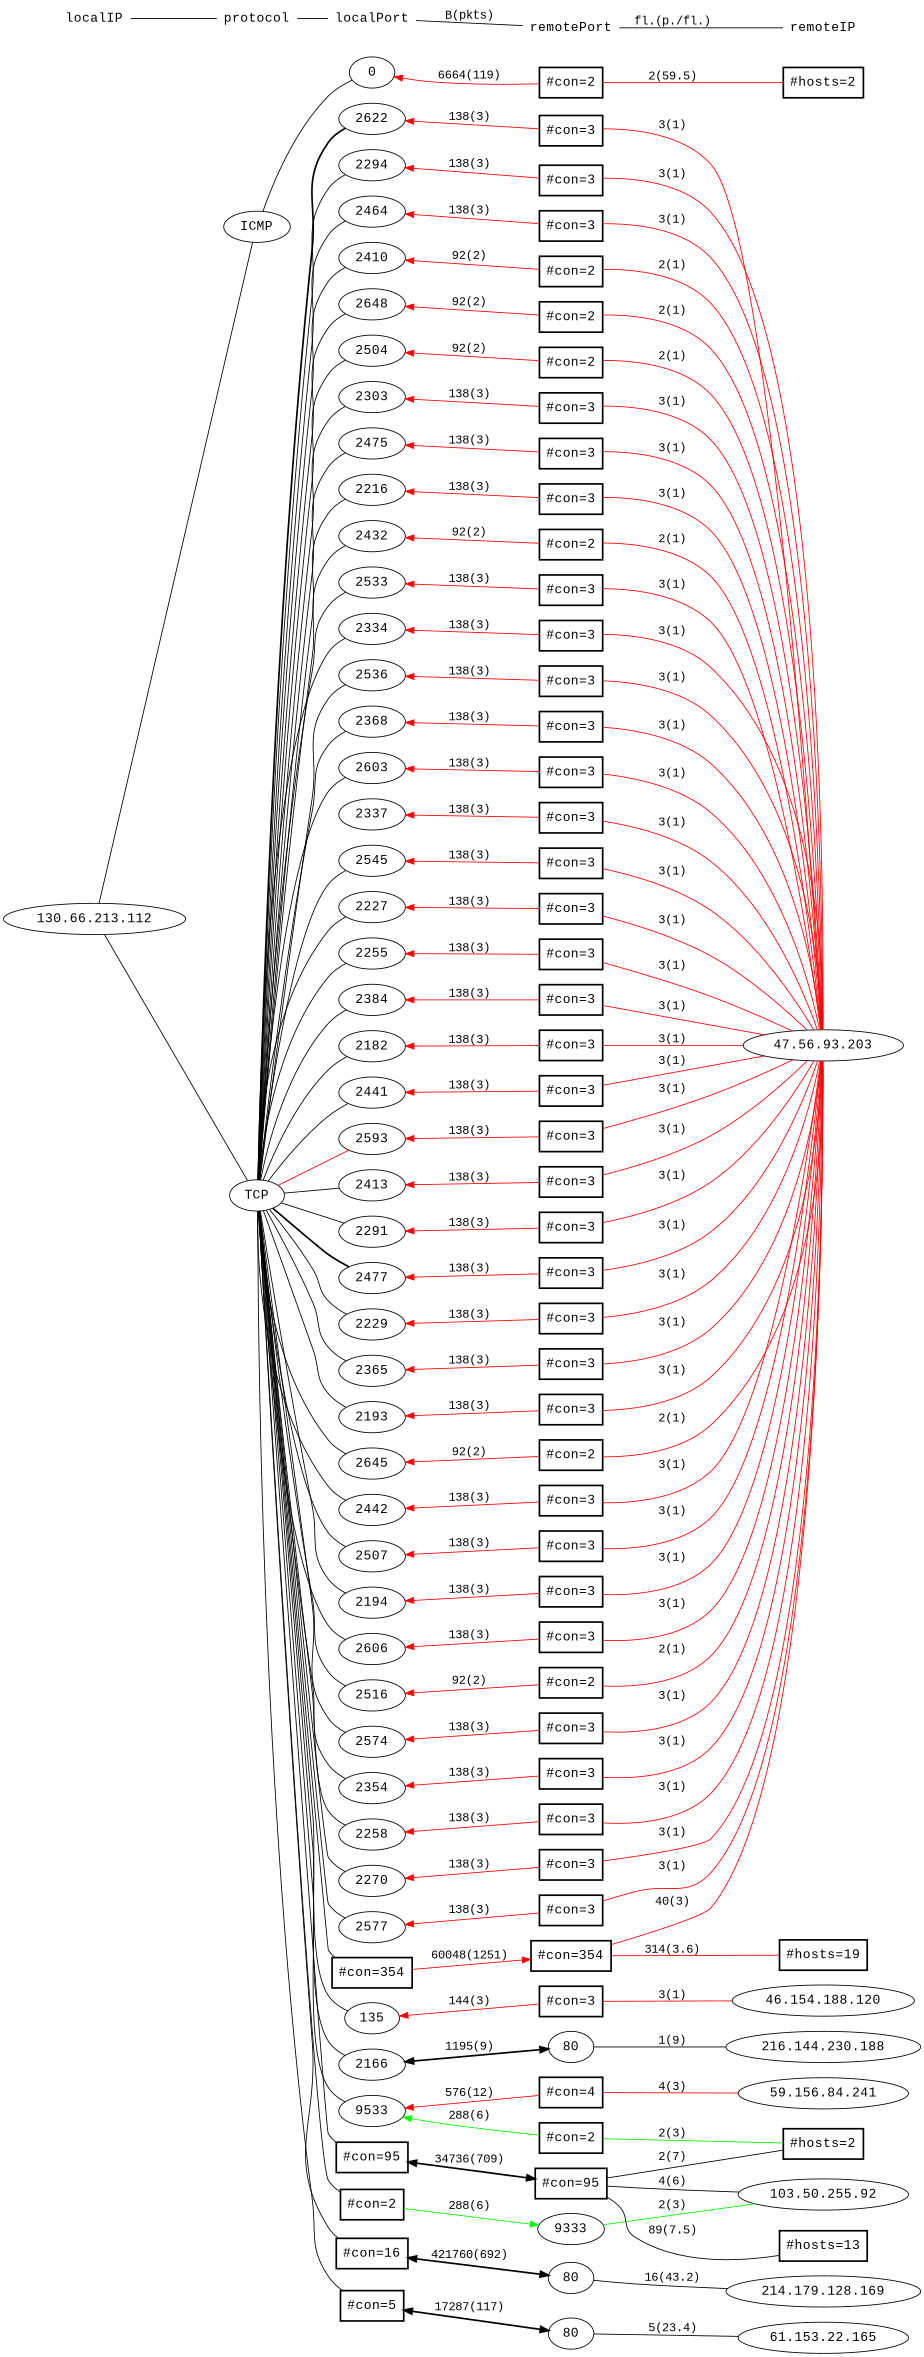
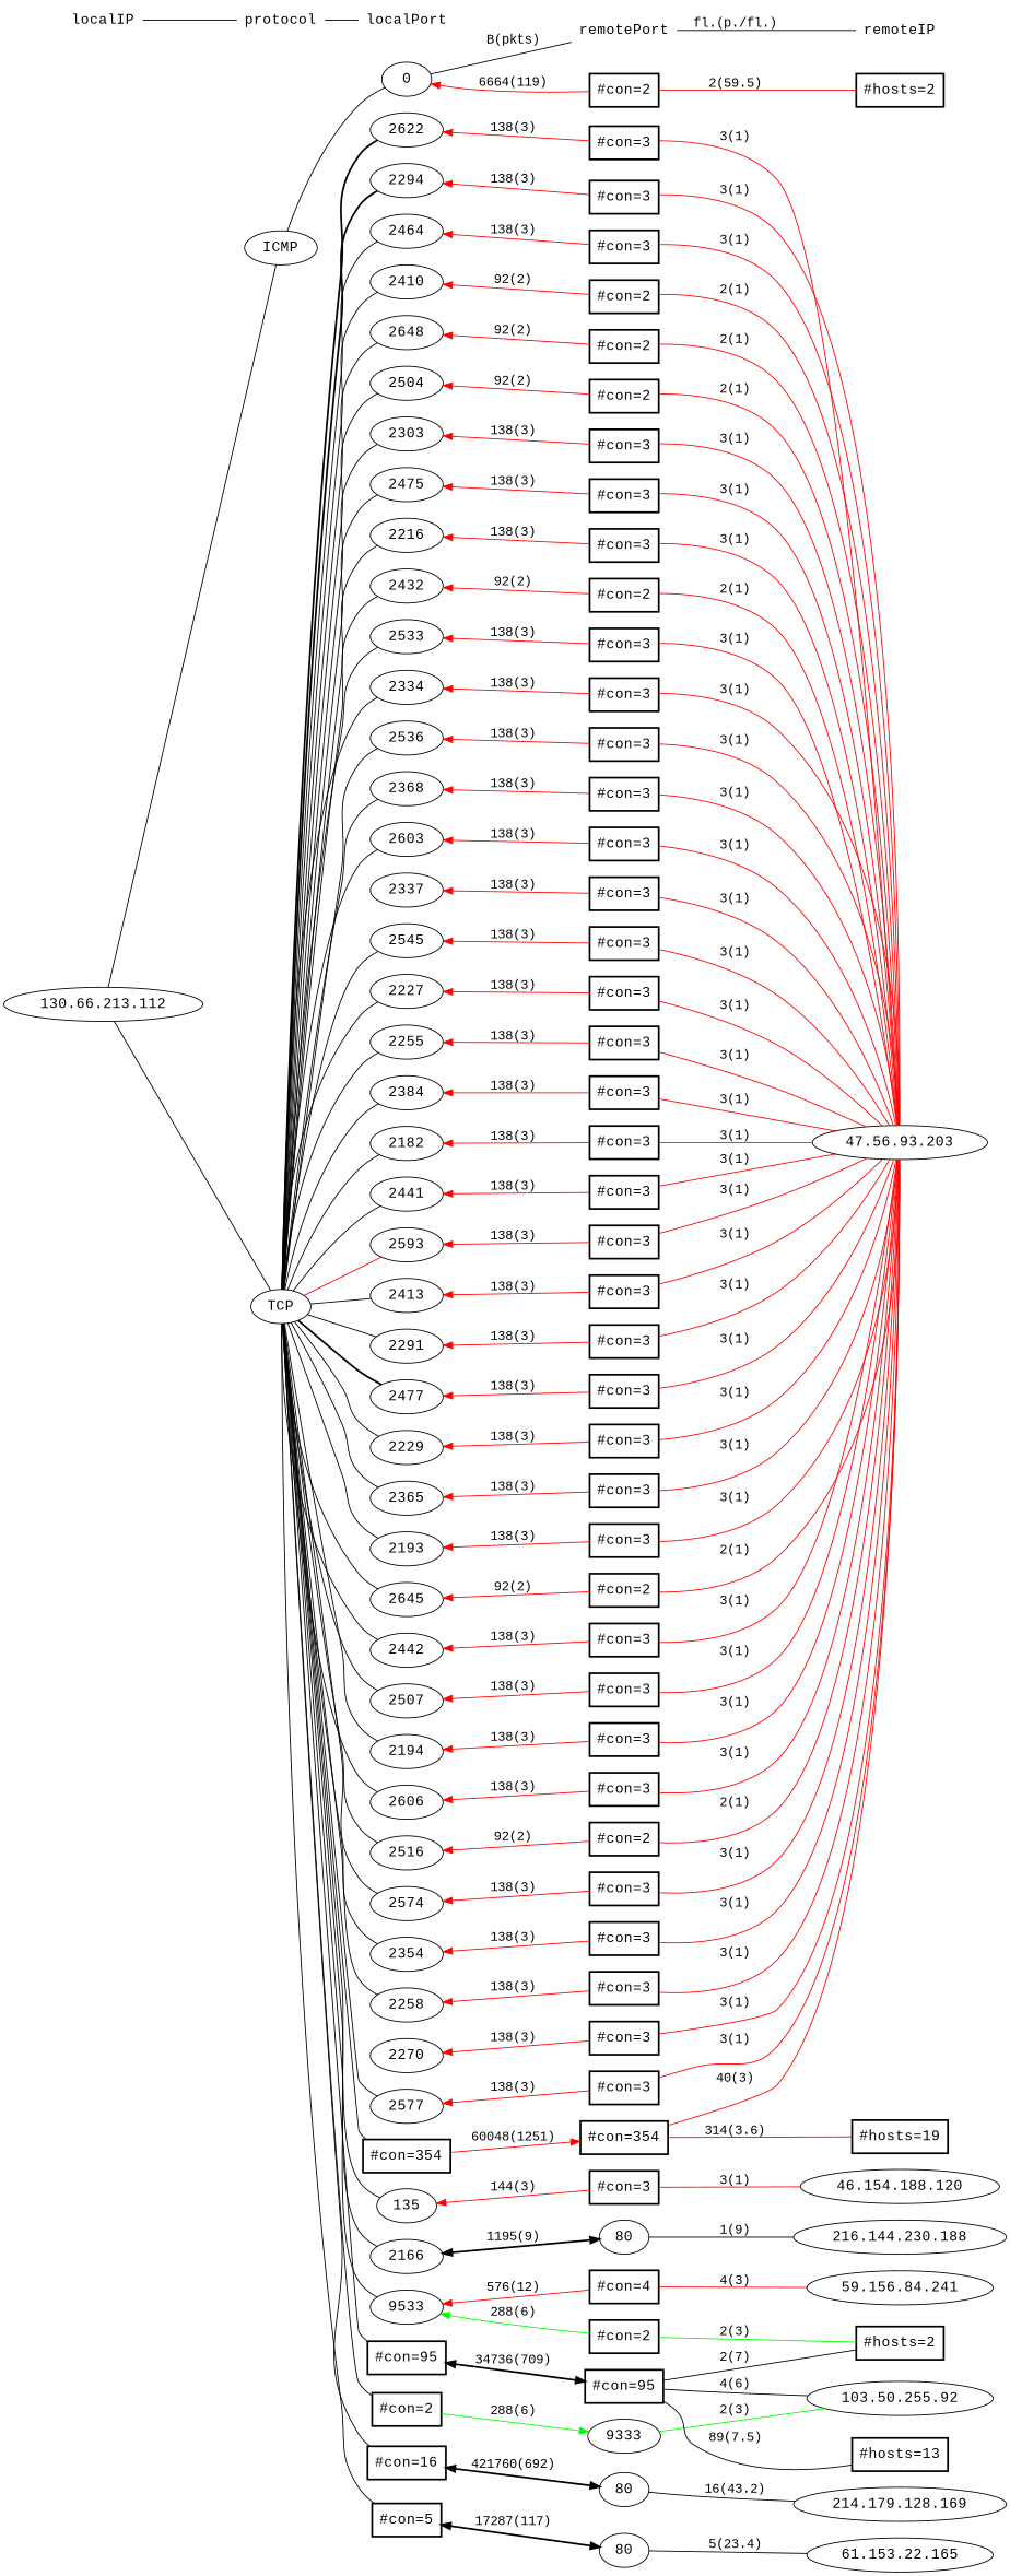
  graph {
    fontname="Liberation Mono"
    rankdir=LR
    node [fontname="Liberation Mono" fontsize=16 shape=ellipse]
    edge [fontname="Liberation Mono" color=red]
    localIP [shape=plaintext]
    n2 [label="130.66.213.112"]
    protocol [shape=plaintext]
    n4 [label=TCP]
    n5 [label=ICMP]
    localPort [shape=plaintext]
    n7 [label=2255]
    n8 [label=2368]
    n9 [label=2606]
    n10 [label=2645]
    n11 [label=2413]
    n12 [label=2504]
    n13 [label=2229]
    n14 [label=2477]
    n15 [label=135]
    n16 [label=2365]
    n17 [label=2545]
    n18 [label=2536]
    n19 [label=2227]
    n20 [label=2574]
    n21 [label=2166]
    n22 [label=2442]
    n23 [label=2291]
    n24 [label=2216]
    n25 [label=2603]
    n26 [label=2303]
    n27 [label=2464]
    n28 [label=2577]
    n29 [label=0]
    n30 [label=2622]
    n31 [label=2354]
    n32 [label=2337]
    n33 [label=2384]
    n34 [label=2182]
    n35 [label=2334]
    n36 [label=2648]
    n37 [label=2475]
    n38 [label=2432]
    n39 [label=2194]
    n40 [label=2270]
    n41 [label=2441]
    n42 [label=2507]
    n43 [label=2533]
    n44 [label=2258]
    n45 [label=2410]
    n46 [label=2516]
    n47 [label=2294]
    n48 [label=2593]
    n49 [label=2193]
    n50 [label=9533]
    n51 [label="#con=354" shape=box style=bold]
    n52 [label="#con=95" shape=box style=bold]
    n53 [label="#con=16" shape=box style=bold]
    n54 [label="#con=2" shape=box style=bold]
    n55 [label="#con=5" shape=box style=bold]
    remotePort [shape=plaintext]
    n57 [label=80]
    n58 [label=80]
    n59 [label=9333]
    n60 [label=80]
    n61 [label="#con=4" shape=box style=bold]
    n62 [label="#con=3" shape=box style=bold]
    n63 [label="#con=3" shape=box style=bold]
    n64 [label="#con=3" shape=box style=bold]
    n65 [label="#con=2" shape=box style=bold]
    n66 [label="#con=2" shape=box style=bold]
    n67 [label="#con=2" shape=box style=bold]
    n68 [label="#con=3" shape=box style=bold]
    n69 [label="#con=3" shape=box style=bold]
    n70 [label="#con=3" shape=box style=bold]
    n71 [label="#con=2" shape=box style=bold]
    n72 [label="#con=3" shape=box style=bold]
    n73 [label="#con=3" shape=box style=bold]
    n74 [label="#con=3" shape=box style=bold]
    n75 [label="#con=3" shape=box style=bold]
    n76 [label="#con=3" shape=box style=bold]
    n77 [label="#con=3" shape=box style=bold]
    n78 [label="#con=3" shape=box style=bold]
    n79 [label="#con=3" shape=box style=bold]
    n80 [label="#con=3" shape=box style=bold]
    n81 [label="#con=3" shape=box style=bold]
    n82 [label="#con=3" shape=box style=bold]
    n83 [label="#con=3" shape=box style=bold]
    n84 [label="#con=3" shape=box style=bold]
    n85 [label="#con=2" shape=box style=bold]
    n86 [label="#con=3" shape=box style=bold]
    n87 [label="#con=3" shape=box style=bold]
    n88 [label="#con=3" shape=box style=bold]
    n89 [label="#con=3" shape=box style=bold]
    n90 [label="#con=3" shape=box style=bold]
    n91 [label="#con=3" shape=box style=bold]
    n92 [label="#con=3" shape=box style=bold]
    n93 [label="#con=2" shape=box style=bold]
    n94 [label="#con=3" shape=box style=bold]
    n95 [label="#con=3" shape=box style=bold]
    n96 [label="#con=3" shape=box style=bold]
    n97 [label="#con=3" shape=box style=bold]
    n98 [label="#con=2" shape=box style=bold]
    n99 [label="#con=2" shape=box style=bold]
    n100 [label="#con=3" shape=box style=bold]
    n101 [label="#con=3" shape=box style=bold]
    n102 [label="#con=3" shape=box style=bold]
    n103 [label="#con=3" shape=box style=bold]
    n104 [label="#con=3" shape=box style=bold]
    n105 [label="#con=354" shape=box style=bold]
    n106 [label="#con=95" shape=box style=bold]
    remoteIP [shape=plaintext]
    n108 [label="216.144.230.188"]
    n109 [label="103.50.255.92"]
    n110 [label="59.156.84.241"]
    n111 [label="214.179.128.169"]
    n112 [label="61.153.22.165"]
    n113 [label="46.154.188.120"]
    n114 [label="47.56.93.203"]
    n115 [label="#hosts=2" shape=box style=bold]
    n116 [label="#hosts=19" shape=box style=bold]
    n117 [label="#hosts=2" shape=box style=bold]
    n118 [label="#hosts=13" shape=box style=bold]
    subgraph sub_1 {
      rank=same
      localIP
      n2
    }
    subgraph sub_2 {
      rank=same
      protocol
      n4
      n5
    }
    subgraph sub_3 {
      rank=same
      localPort
      n7
      n8
      n9
      n10
      n11
      n12
      n13
      n14
      n15
      n16
      n17
      n18
      n19
      n20
      n21
      n22
      n23
      n24
      n25
      n26
      n27
      n28
      n29
      n30
      n31
      n32
      n33
      n34
      n35
      n36
      n37
      n38
      n39
      n40
      n41
      n42
      n43
      n44
      n45
      n46
      n47
      n48
      n49
      n50
      n51
      n52
      n53
      n54
      n55
    }
    subgraph sub_4 {
      rank=same
      remotePort
      n57
      n58
      n59
      n60
      n61
      n62
      n63
      n64
      n65
      n66
      n67
      n68
      n69
      n70
      n71
      n72
      n73
      n74
      n75
      n76
      n77
      n78
      n79
      n80
      n81
      n82
      n83
      n84
      n85
      n86
      n87
      n88
      n89
      n90
      n91
      n92
      n93
      n94
      n95
      n96
      n97
      n98
      n99
      n100
      n101
      n102
      n103
      n104
      n105
      n106
    }
    subgraph sub_5 {
      rank=same
      remoteIP
      n108
      n109
      n110
      n111
      n112
      n113
      n114
      n115
      n116
      n117
      n118
    }
    localIP -- protocol [color=""]
    n2 -- n4 [color=""]
    n2 -- n5 [color=""]
    protocol -- localPort [color=""]
    n4 -- n7 [color=""]
    n4 -- n8 [color=""]
    n4 -- n9 [color=""]
    n4 -- n10 [color=""]
    n4 -- n11 [color=""]
    n4 -- n12 [color=""]
    n4 -- n13 [color=""]
    n4 -- n14 [style=bold color=""]
    n4 -- n15 [color=""]
    n4 -- n16 [color=""]
    n4 -- n17 [color=""]
    n4 -- n18 [color=""]
    n4 -- n19 [color=""]
    n4 -- n20 [color=""]
    n4 -- n21 [color=""]
    n4 -- n22 [color=""]
    n4 -- n23 [color=""]
    n4 -- n24 [color=""]
    n4 -- n25 [color=""]
    n4 -- n26 [color=""]
    n4 -- n27 [color=""]
    n4 -- n28 [color=""]
    n4 -- n30 [style=bold color=""]
    n4 -- n31 [color=""]
    n4 -- n33 [color=""]
    n4 -- n34 [color=""]
    n4 -- n35 [color=""]
    n4 -- n36 [color=""]
    n4 -- n37 [color=""]
    n4 -- n38 [color=""]
    n4 -- n39 [color=""]
-   n4 -- n40 [color=""]
    n4 -- n41 [color=""]
    n4 -- n42 [color=""]
    n4 -- n43 [color=""]
    n4 -- n44 [color=""]
    n4 -- n45 [color=""]
    n4 -- n46 [color=""]
-   n4 -- n47 [color=""]
+   n4 -- n47 [style=bold color=""]
    n4 -- n48
    n4 -- n49 [color=""]
    n4 -- n50 [color=""]
    n4 -- n51 [color=""]
    n4 -- n52 [color=""]
    n4 -- n53 [color=""]
    n4 -- n54 [color=""]
    n4 -- n55 [color=""]
    n5 -- n29 [color=""]
-   localPort -- remotePort [label="B(pkts)" color=""]
+   n29 -- remotePort [label="B(pkts)" color=""]
    n7 -- n81 [dir=back label="138(3)"]
    n8 -- n75 [dir=back label="138(3)"]
    n9 -- n97 [dir=back label="138(3)"]
    n10 -- n93 [dir=back label="92(2)"]
    n11 -- n87 [dir=back label="138(3)"]
    n12 -- n67 [dir=back label="92(2)"]
    n13 -- n90 [dir=back label="138(3)"]
    n14 -- n89 [dir=back label="138(3)"]
    n15 -- n77 [dir=back label="144(3)"]
    n16 -- n91 [dir=back label="138(3)"]
    n17 -- n79 [dir=back label="138(3)"]
    n18 -- n74 [dir=back label="138(3)"]
    n19 -- n80 [dir=back label="138(3)"]
    n20 -- n100 [dir=back label="138(3)"]
    n21 -- n57 [dir=both label="1195(9)" style=bold color=""]
    n22 -- n94 [dir=back label="138(3)"]
    n23 -- n88 [dir=back label="138(3)"]
    n24 -- n70 [dir=back label="138(3)"]
    n25 -- n76 [dir=back label="138(3)"]
    n26 -- n68 [dir=back label="138(3)"]
    n27 -- n64 [dir=back label="138(3)"]
    n28 -- n104 [dir=back label="138(3)"]
    n29 -- n98 [dir=back label="6664(119)"]
    n30 -- n62 [dir=back label="138(3)"]
    n31 -- n101 [dir=back label="138(3)"]
    n32 -- n78 [dir=back label="138(3)"]
    n33 -- n82 [dir=back label="138(3)"]
    n34 -- n83 [dir=back label="138(3)"]
    n35 -- n73 [dir=back label="138(3)"]
    n36 -- n66 [dir=back label="92(2)"]
    n37 -- n69 [dir=back label="138(3)"]
    n38 -- n71 [dir=back label="92(2)"]
    n39 -- n96 [dir=back label="138(3)"]
    n40 -- n103 [dir=back label="138(3)"]
    n41 -- n84 [dir=back label="138(3)"]
    n42 -- n95 [dir=back label="138(3)"]
    n43 -- n72 [dir=back label="138(3)"]
    n44 -- n102 [dir=back label="138(3)"]
    n45 -- n65 [dir=back label="92(2)"]
    n46 -- n99 [dir=back label="92(2)"]
    n47 -- n63 [dir=back label="138(3)"]
    n48 -- n86 [dir=back label="138(3)"]
    n49 -- n92 [dir=back label="138(3)"]
    n50 -- n61 [dir=back label="576(12)"]
    n50 -- n85 [color=green dir=back label="288(6)"]
    n51 -- n105 [dir=forward label="60048(1251)"]
    n52 -- n106 [dir=both label="34736(709)" style=bold color=""]
    n53 -- n58 [dir=both label="421760(692)" style=bold color=""]
    n54 -- n59 [color=green dir=forward label="288(6)"]
    n55 -- n60 [dir=both label="17287(117)" style=bold color=""]
    remotePort -- remoteIP [label="fl.(p./fl.)" color=""]
    n57 -- n108 [label="1(9)" color=""]
    n58 -- n111 [label="16(43.2)" color=""]
    n59 -- n109 [color=green label="2(3)"]
    n60 -- n112 [label="5(23.4)" color=""]
    n61 -- n110 [label="4(3)"]
    n62 -- n114 [label="3(1)"]
    n63 -- n114 [label="3(1)"]
    n64 -- n114 [label="3(1)"]
    n65 -- n114 [label="2(1)"]
    n66 -- n114 [label="2(1)"]
    n67 -- n114 [label="2(1)"]
    n68 -- n114 [label="3(1)"]
    n69 -- n114 [label="3(1)"]
    n70 -- n114 [label="3(1)"]
    n71 -- n114 [label="2(1)"]
    n72 -- n114 [label="3(1)"]
    n73 -- n114 [label="3(1)"]
    n74 -- n114 [label="3(1)"]
    n75 -- n114 [label="3(1)"]
    n76 -- n114 [label="3(1)"]
    n77 -- n113 [label="3(1)"]
    n78 -- n114 [label="3(1)"]
    n79 -- n114 [label="3(1)"]
    n80 -- n114 [label="3(1)"]
    n81 -- n114 [label="3(1)"]
    n82 -- n114 [label="3(1)"]
    n83 -- n114 [label="3(1)"]
    n84 -- n114 [label="3(1)"]
    n85 -- n115 [color=green label="2(3)"]
    n86 -- n114 [label="3(1)"]
    n87 -- n114 [label="3(1)"]
    n88 -- n114 [label="3(1)"]
    n89 -- n114 [label="3(1)"]
    n90 -- n114 [label="3(1)"]
    n91 -- n114 [label="3(1)"]
    n92 -- n114 [label="3(1)"]
    n93 -- n114 [label="2(1)"]
    n94 -- n114 [label="3(1)"]
    n95 -- n114 [label="3(1)"]
    n96 -- n114 [label="3(1)"]
    n97 -- n114 [label="3(1)"]
    n98 -- n117 [label="2(59.5)"]
    n99 -- n114 [label="2(1)"]
    n100 -- n114 [label="3(1)"]
    n101 -- n114 [label="3(1)"]
    n102 -- n114 [label="3(1)"]
    n103 -- n114 [label="3(1)"]
    n104 -- n114 [label="3(1)"]
    n105 -- n114 [label="40(3)"]
    n105 -- n116 [label="314(3.6)"]
    n106 -- n109 [label="4(6)" color=""]
    n106 -- n115 [label="2(7)" color=""]
    n106 -- n118 [label="89(7.5)" color=""]
  }
